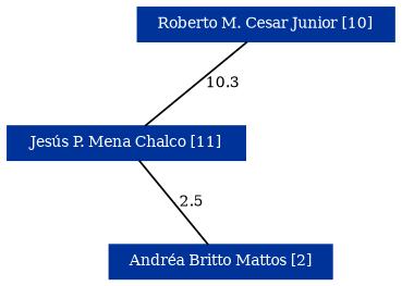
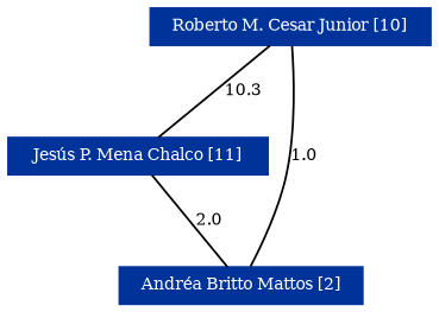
  strict graph {
    node [color="#003399" fontcolor="#FFFFFF" fontsize=8 shape=rectangle style=filled]
    edge [fontsize=8]
    n1 [height=0.25 label="Roberto M. Cesar Junior [10]" width=1.8889]
    n2 [height=0.25 label="Jesús P. Mena Chalco [11]" width=1.75]
    n3 [height=0.25 label="Andréa Britto Mattos [2]" width=1.6389]
    n1 -- n2 [label=10.3]
-   n2 -- n3 [label=2.5]
+   n1 -- n3 [label=1.0]
+   n2 -- n3 [label=2.0]
  }
